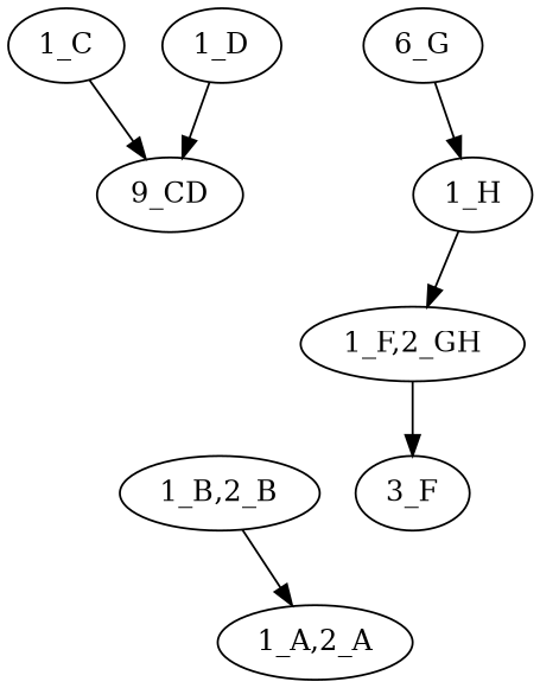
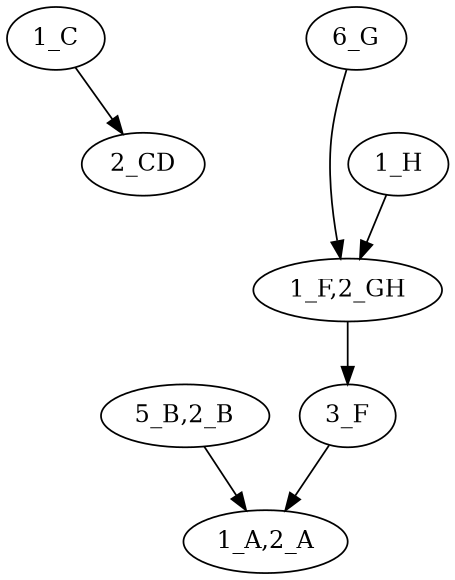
  digraph {
    rankdir=TD
    "1_C"
-   "2_CD" [label="9_CD"]
-   "1_B,2_B"
+   "2_CD"
+   "1_B,2_B" [label="5_B,2_B"]
    "1_A,2_A"
-   "1_D"
    n6 [label="3_F"]
    "1_F,2_GH"
    n8 [label="6_G"]
    "1_H"
    "1_C" -> "2_CD"
    "1_B,2_B" -> "1_A,2_A"
-   "1_D" -> "2_CD"
+   n6 -> "1_A,2_A"
    "1_F,2_GH" -> n6
-   n8 -> "1_H"
+   n8 -> "1_F,2_GH"
    "1_H" -> "1_F,2_GH"
  }
